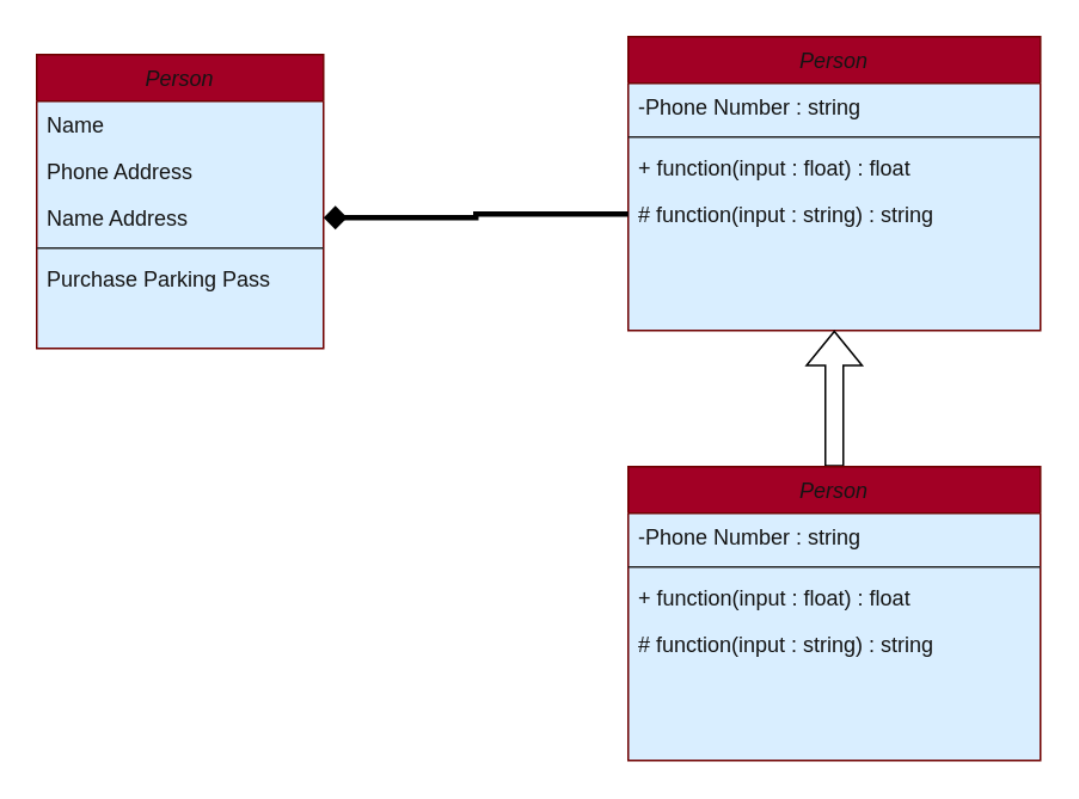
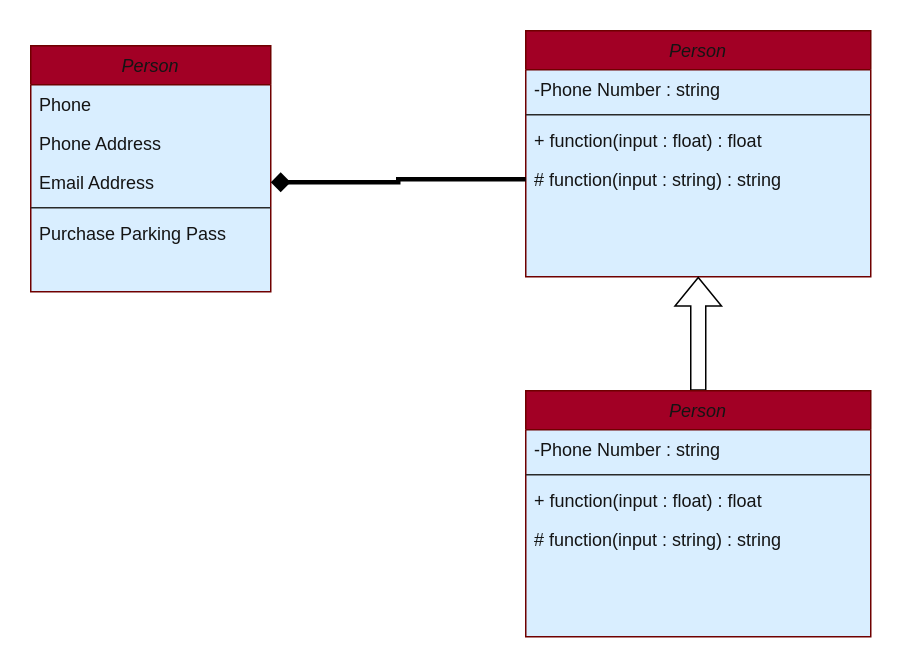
  <mxCell id="0" />
  <mxCell id="1" parent="0" />
  <mxCell id="2" value="Person" style="swimlane;fontStyle=2;align=center;verticalAlign=top;childLayout=stackLayout;horizontal=1;startSize=26;horizontalStack=0;resizeParent=1;resizeLast=0;collapsible=1;marginBottom=0;rounded=0;shadow=0;strokeWidth=1;fillColor=#a20025;fontColor=#141414;strokeColor=#6F0000;swimlaneFillColor=#D9EEFF;labelBackgroundColor=none;" parent="1" vertex="1"><mxGeometry x="350" y="20" width="230" height="164" as="geometry"><mxRectangle x="335" y="80" width="160" height="26" as="alternateBounds" /></mxGeometry></mxCell>
  <mxCell id="3" value="-Phone Number : string" style="text;align=left;verticalAlign=top;spacingLeft=4;spacingRight=4;overflow=hidden;rotatable=0;points=[[0,0.5],[1,0.5]];portConstraint=eastwest;rounded=0;shadow=0;html=0;fontColor=#141414;labelBackgroundColor=none;strokeColor=none;gradientColor=none;" parent="2" vertex="1"><mxGeometry y="26" width="230" height="26" as="geometry" /></mxCell>
  <mxCell id="4" value="" style="line;html=1;strokeWidth=1;align=left;verticalAlign=middle;spacingTop=-1;spacingLeft=3;spacingRight=3;rotatable=0;labelPosition=right;points=[];portConstraint=eastwest;fontColor=#141414;strokeColor=#292929;labelBackgroundColor=none;gradientColor=none;" parent="2" vertex="1"><mxGeometry y="52" width="230" height="8" as="geometry" /></mxCell>
  <mxCell id="5" value="+ function(input : float) : float&#10;" style="text;align=left;verticalAlign=top;spacingLeft=4;spacingRight=4;overflow=hidden;rotatable=0;points=[[0,0.5],[1,0.5]];portConstraint=eastwest;fontColor=#141414;labelBackgroundColor=none;strokeColor=none;gradientColor=none;" parent="2" vertex="1"><mxGeometry y="60" width="230" height="26" as="geometry" /></mxCell>
  <mxCell id="6" value="# function(input : string) : string&#10;" style="text;align=left;verticalAlign=top;spacingLeft=4;spacingRight=4;overflow=hidden;rotatable=0;points=[[0,0.5],[1,0.5]];portConstraint=eastwest;fontColor=#141414;labelBackgroundColor=none;strokeColor=none;gradientColor=none;" vertex="1" parent="2"><mxGeometry y="86" width="230" height="26" as="geometry" /></mxCell>
  <mxCell id="7" value="Person" style="swimlane;fontStyle=2;align=center;verticalAlign=top;childLayout=stackLayout;horizontal=1;startSize=26;horizontalStack=0;resizeParent=1;resizeLast=0;collapsible=1;marginBottom=0;rounded=0;shadow=0;strokeWidth=1;fillColor=#a20025;fontColor=#141414;strokeColor=#6F0000;swimlaneFillColor=#D9EEFF;labelBackgroundColor=none;" vertex="1" parent="1"><mxGeometry x="20" y="30" width="160" height="164" as="geometry"><mxRectangle x="335" y="190" width="160" height="26" as="alternateBounds" /></mxGeometry></mxCell>
- <mxCell id="8" value="Name" style="text;align=left;verticalAlign=top;spacingLeft=4;spacingRight=4;overflow=hidden;rotatable=0;points=[[0,0.5],[1,0.5]];portConstraint=eastwest;fontColor=#141414;labelBackgroundColor=none;strokeColor=none;gradientColor=none;" vertex="1" parent="7"><mxGeometry y="26" width="160" height="26" as="geometry" /></mxCell>
+ <mxCell id="8" value="Phone" style="text;align=left;verticalAlign=top;spacingLeft=4;spacingRight=4;overflow=hidden;rotatable=0;points=[[0,0.5],[1,0.5]];portConstraint=eastwest;fontColor=#141414;labelBackgroundColor=none;strokeColor=none;gradientColor=none;" vertex="1" parent="7"><mxGeometry y="26" width="160" height="26" as="geometry" /></mxCell>
  <mxCell id="9" value="Phone Address" style="text;align=left;verticalAlign=top;spacingLeft=4;spacingRight=4;overflow=hidden;rotatable=0;points=[[0,0.5],[1,0.5]];portConstraint=eastwest;rounded=0;shadow=0;html=0;fontColor=#141414;labelBackgroundColor=none;strokeColor=none;gradientColor=none;" vertex="1" parent="7"><mxGeometry y="52" width="160" height="26" as="geometry" /></mxCell>
- <mxCell id="10" value="Name Address" style="text;align=left;verticalAlign=top;spacingLeft=4;spacingRight=4;overflow=hidden;rotatable=0;points=[[0,0.5],[1,0.5]];portConstraint=eastwest;rounded=0;shadow=0;html=0;fontColor=#141414;labelBackgroundColor=none;strokeColor=none;gradientColor=none;" vertex="1" parent="7"><mxGeometry y="78" width="160" height="26" as="geometry" /></mxCell>
+ <mxCell id="10" value="Email Address" style="text;align=left;verticalAlign=top;spacingLeft=4;spacingRight=4;overflow=hidden;rotatable=0;points=[[0,0.5],[1,0.5]];portConstraint=eastwest;rounded=0;shadow=0;html=0;fontColor=#141414;labelBackgroundColor=none;strokeColor=none;gradientColor=none;" vertex="1" parent="7"><mxGeometry y="78" width="160" height="26" as="geometry" /></mxCell>
  <mxCell id="11" value="" style="line;html=1;strokeWidth=1;align=left;verticalAlign=middle;spacingTop=-1;spacingLeft=3;spacingRight=3;rotatable=0;labelPosition=right;points=[];portConstraint=eastwest;fontColor=#141414;strokeColor=#292929;labelBackgroundColor=none;gradientColor=none;" vertex="1" parent="7"><mxGeometry y="104" width="160" height="8" as="geometry" /></mxCell>
  <mxCell id="12" value="Purchase Parking Pass" style="text;align=left;verticalAlign=top;spacingLeft=4;spacingRight=4;overflow=hidden;rotatable=0;points=[[0,0.5],[1,0.5]];portConstraint=eastwest;fontColor=#141414;labelBackgroundColor=none;strokeColor=none;gradientColor=none;" vertex="1" parent="7"><mxGeometry y="112" width="160" height="26" as="geometry" /></mxCell>
  <mxCell id="13" style="edgeStyle=orthogonalEdgeStyle;rounded=0;orthogonalLoop=1;jettySize=auto;html=1;exitX=0;exitY=0.5;exitDx=0;exitDy=0;endArrow=diamond;endFill=1;startArrow=none;startFill=0;strokeWidth=3;" edge="1" parent="1" source="6" target="10"><mxGeometry relative="1" as="geometry" /></mxCell>
  <mxCell id="14" style="edgeStyle=orthogonalEdgeStyle;shape=flexArrow;rounded=0;orthogonalLoop=1;jettySize=auto;html=1;exitX=0.5;exitY=0;exitDx=0;exitDy=0;entryX=0.5;entryY=1;entryDx=0;entryDy=0;endArrow=diamond;endFill=0;strokeWidth=1;" edge="1" parent="1" source="15" target="2"><mxGeometry relative="1" as="geometry"><mxPoint x="465" y="240" as="sourcePoint" /></mxGeometry></mxCell>
  <mxCell id="15" value="Person" style="swimlane;fontStyle=2;align=center;verticalAlign=top;childLayout=stackLayout;horizontal=1;startSize=26;horizontalStack=0;resizeParent=1;resizeLast=0;collapsible=1;marginBottom=0;rounded=0;shadow=0;strokeWidth=1;fillColor=#a20025;fontColor=#141414;strokeColor=#6F0000;swimlaneFillColor=#D9EEFF;labelBackgroundColor=none;" vertex="1" parent="1"><mxGeometry x="350" y="260" width="230" height="164" as="geometry"><mxRectangle x="335" y="80" width="160" height="26" as="alternateBounds" /></mxGeometry></mxCell>
  <mxCell id="16" value="-Phone Number : string" style="text;align=left;verticalAlign=top;spacingLeft=4;spacingRight=4;overflow=hidden;rotatable=0;points=[[0,0.5],[1,0.5]];portConstraint=eastwest;rounded=0;shadow=0;html=0;fontColor=#141414;labelBackgroundColor=none;strokeColor=none;gradientColor=none;" vertex="1" parent="15"><mxGeometry y="26" width="230" height="26" as="geometry" /></mxCell>
  <mxCell id="17" value="" style="line;html=1;strokeWidth=1;align=left;verticalAlign=middle;spacingTop=-1;spacingLeft=3;spacingRight=3;rotatable=0;labelPosition=right;points=[];portConstraint=eastwest;fontColor=#141414;strokeColor=#292929;labelBackgroundColor=none;gradientColor=none;" vertex="1" parent="15"><mxGeometry y="52" width="230" height="8" as="geometry" /></mxCell>
  <mxCell id="18" value="+ function(input : float) : float&#10;" style="text;align=left;verticalAlign=top;spacingLeft=4;spacingRight=4;overflow=hidden;rotatable=0;points=[[0,0.5],[1,0.5]];portConstraint=eastwest;fontColor=#141414;labelBackgroundColor=none;strokeColor=none;gradientColor=none;" vertex="1" parent="15"><mxGeometry y="60" width="230" height="26" as="geometry" /></mxCell>
  <mxCell id="19" value="# function(input : string) : string&#10;" style="text;align=left;verticalAlign=top;spacingLeft=4;spacingRight=4;overflow=hidden;rotatable=0;points=[[0,0.5],[1,0.5]];portConstraint=eastwest;fontColor=#141414;labelBackgroundColor=none;strokeColor=none;gradientColor=none;" vertex="1" parent="15"><mxGeometry y="86" width="230" height="26" as="geometry" /></mxCell>
